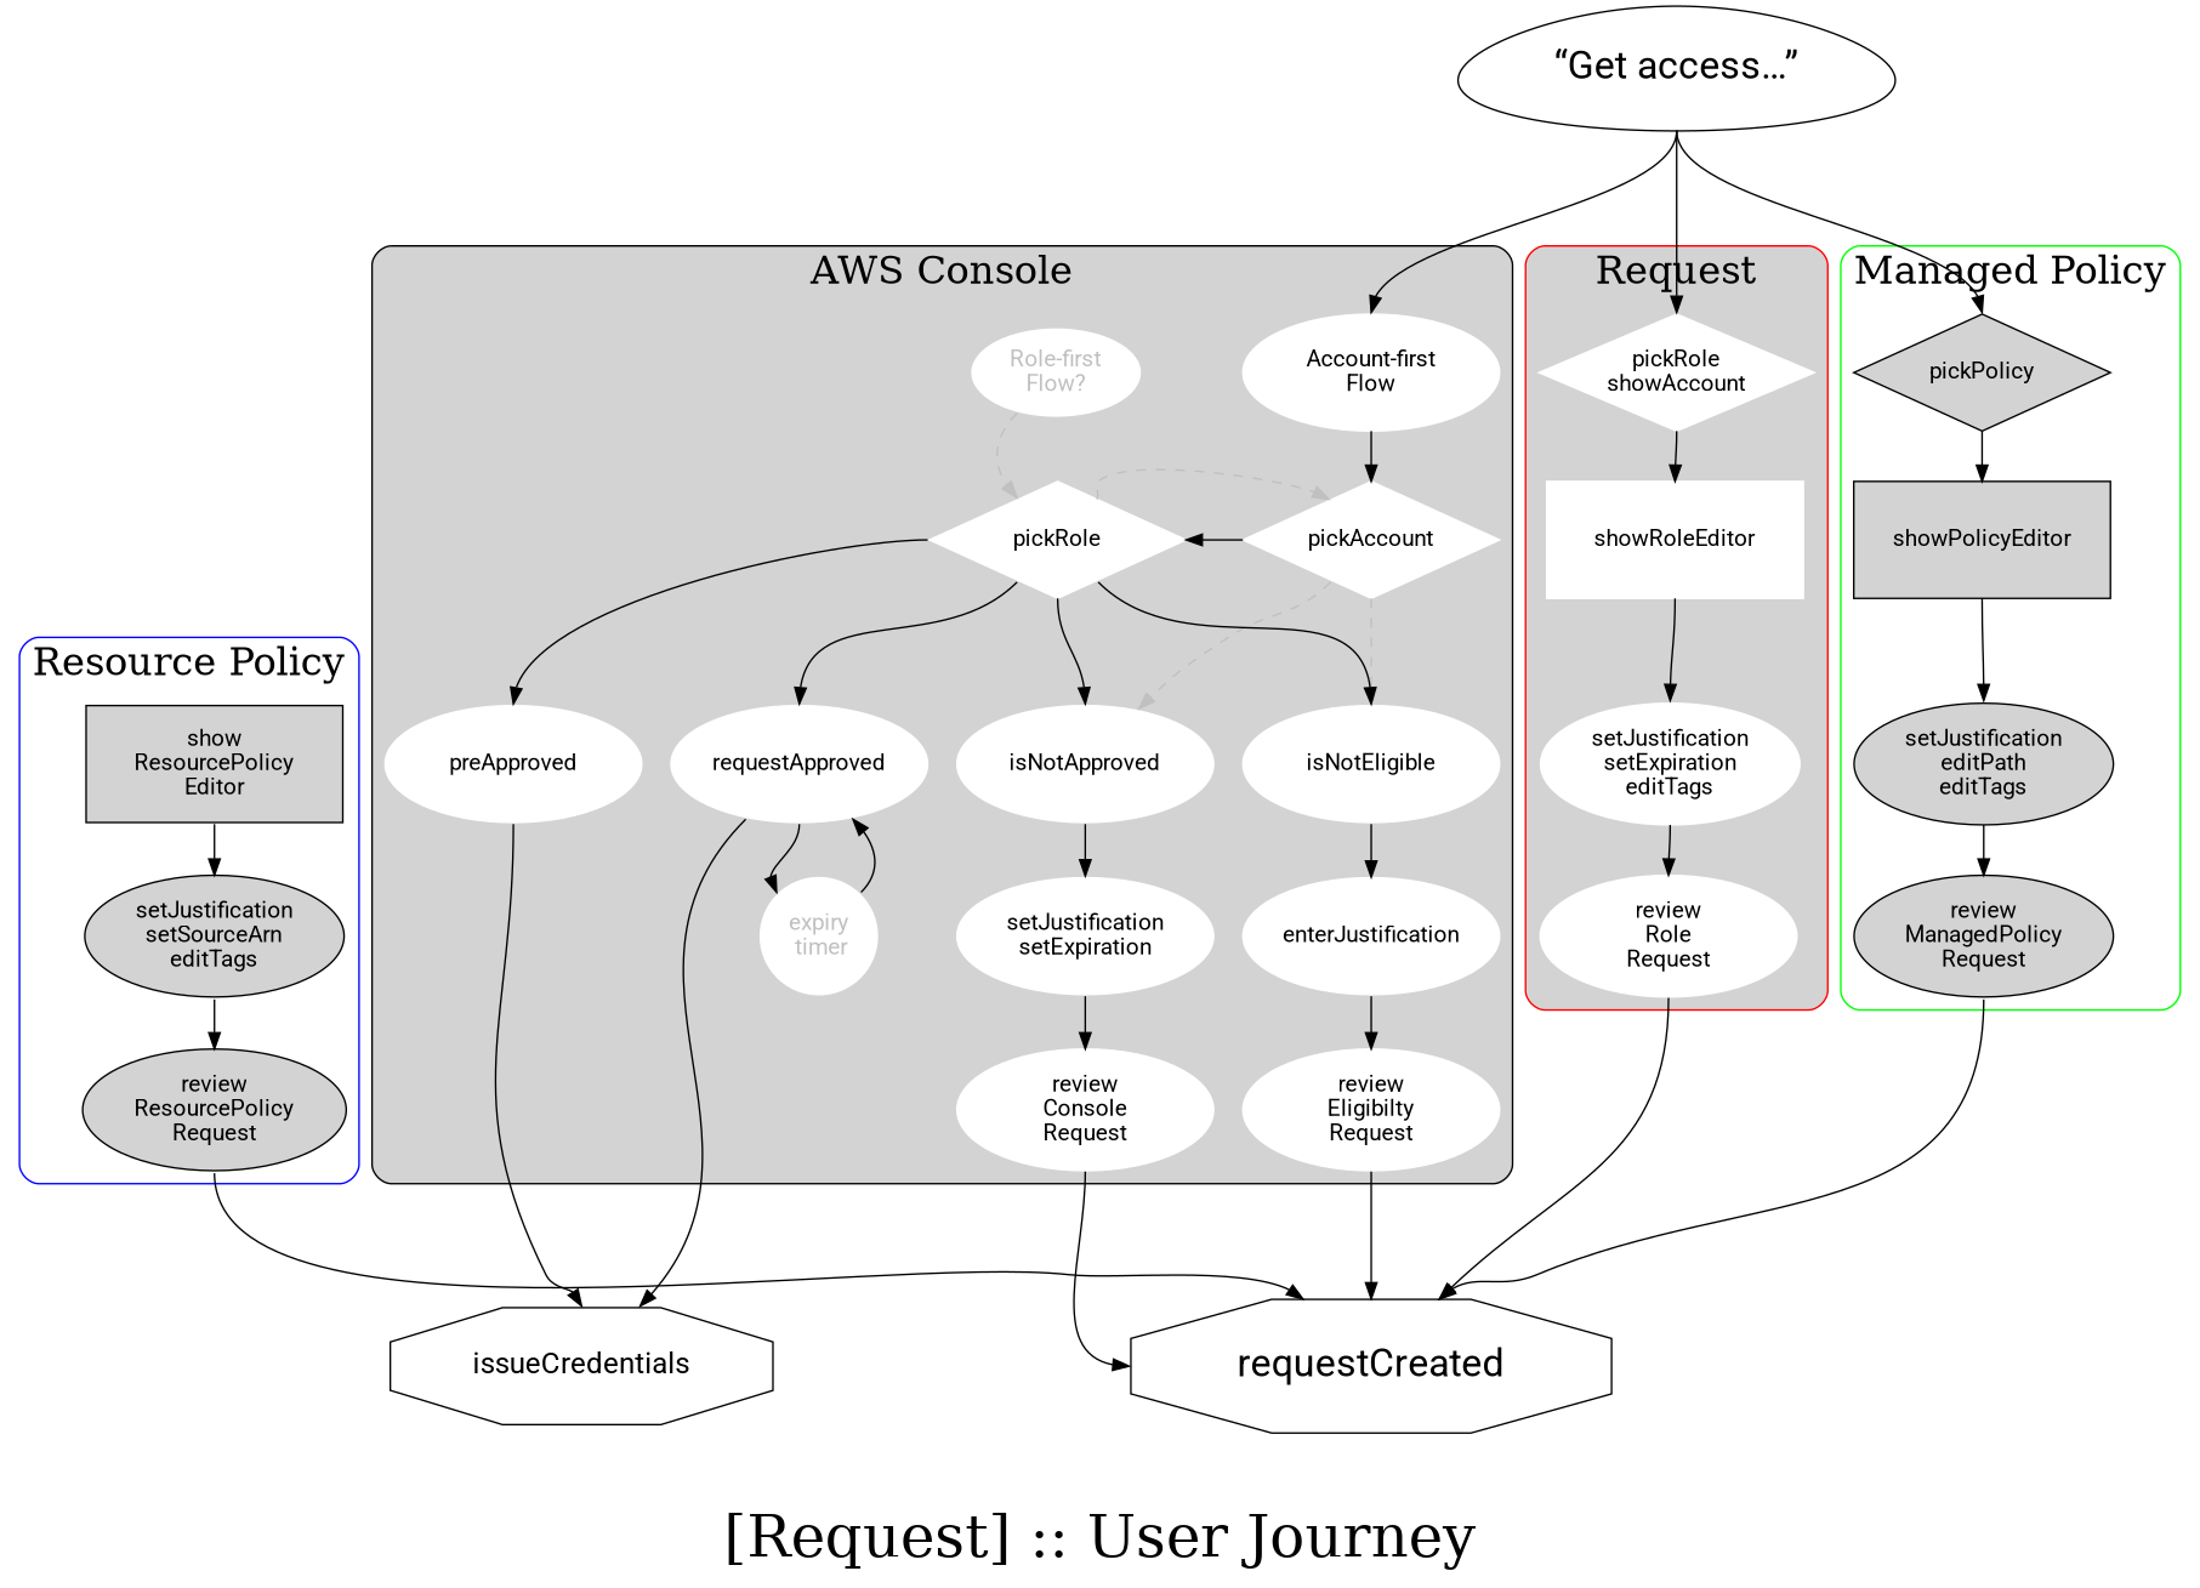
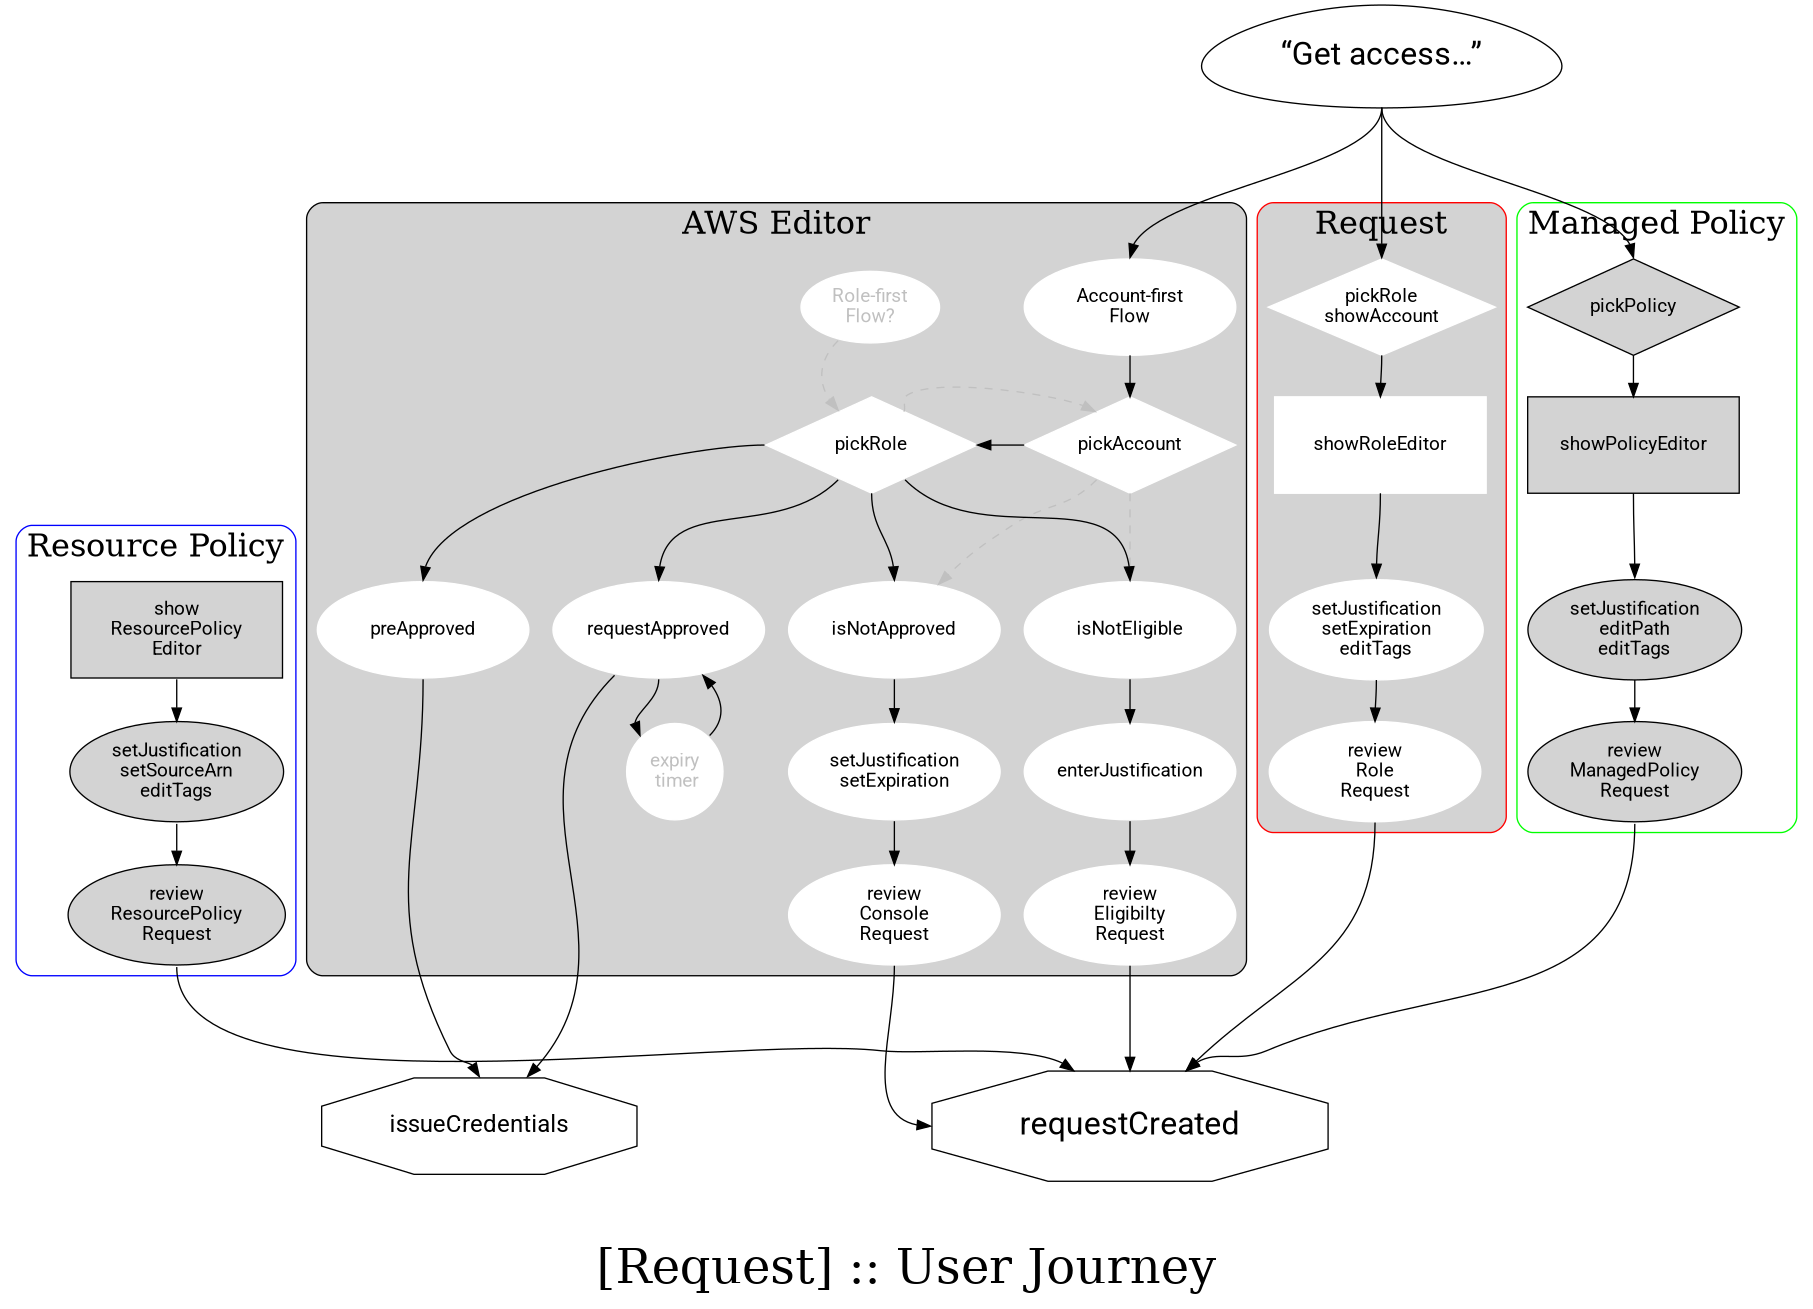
  digraph {
    compound=true
    fontsize=36
    label="\n[Request] :: User Journey"
    rankdir=TB
    ranksep=0.4
    node [fontname=Roboto color=white style=filled]
    edge [headport=n tailport=s]
    n1 [fontsize=24 height=1 label=requestCreated margin=.2 shape=octagon width=2.2 color="" style=""]
    n2 [fontsize=18 height=1 label=issueCredentials margin=.2 shape=octagon width=2.2 color="" style=""]
    pickAccount [height=1 shape=diamond width=2.2]
    pickRole [height=1 shape=diamond width=2.2]
    isNotApproved [height=1 width=2.2]
    isNotEligible [height=1 width=2.2]
    preApproved [height=1 width=2.2]
    n8 [height=1 label=requestApproved width=2.2]
    n9 [height=1 label="Account-first\nFlow" width=2.2]
    n10 [height=1 label="setJustification\nsetExpiration" width=2.2]
    n11 [height=1 label="review\nConsole\nRequest" width=2.2]
    n12 [fontcolor=grey height=1 label="expiry\n timer" shape=circle width=1]
    n13 [fontcolor=grey height=0.5 label="Role-first\nFlow?" width=1]
    enterJustification [height=1 width=2.2]
    n15 [height=1 label="review\nEligibilty\nRequest" width=2.2]
    n16 [height=1 label=pickPolicy shape=diamond width=2.2 color=""]
    showPolicyEditor [height=1 shape=box width=2.2 color=""]
    n18 [height=1 label="setJustification\neditPath\neditTags" width=2.2 color=""]
    n19 [height=1 label="review\nManagedPolicy\nRequest" width=2.2 color=""]
    n20 [fillcolor=lightgrey height=1 label="show\nResourcePolicy\nEditor" shape=box width=2.2 color=""]
    n21 [fillcolor=lightgrey height=1 label="setJustification\nsetSourceArn\neditTags" width=2.2 color=""]
    n22 [fillcolor=lightgrey height=1 label="review\nResourcePolicy\nRequest" width=2.2 color=""]
    n23 [height=1 label="pickRole\nshowAccount" shape=diamond width=2.2]
    showRoleEditor [height=1 shape=box width=2.2]
    n25 [height=1 label="setJustification\nsetExpiration\neditTags" width=2.2]
    n26 [height=1 label="review\nRole\nRequest" width=2.2]
    n27 [fontsize=24 height=1 label="“Get access…”" margin=.2 shape=egg width=2.2 color="" style=""]
    subgraph sub_1 {
      rank=same
      n1
      n2
    }
    subgraph cluster_2 {
      color=black
      fillcolor=lightgrey
      fontsize=24
-     label="AWS Console"
+     label="AWS Editor"
      style="filled, rounded"
      isNotApproved
      isNotEligible
      preApproved
      n8
      n9
      n10
      n11
      n12
      n13
      enterJustification
      n15
      subgraph sub_3 {
        color=black
        fillcolor=lightgrey
        fontsize=24
        label="AWS Console"
        rank=same
        style="filled, rounded"
        pickAccount
        pickRole
      }
    }
    subgraph cluster_4 {
      color=green
      fontsize=24
      label="Managed Policy"
      style=rounded
      n16
      showPolicyEditor
      n18
      n19
    }
    subgraph cluster_5 {
      color=blue
      fillcolor=lightgrey
      fontsize=24
      label="Resource Policy"
      style=rounded
      n20
      n21
      n22
    }
    subgraph cluster_6 {
      color=red
      fillcolor=lightgrey
      fontsize=24
      label=Request
      style="filled, rounded"
      n23
      showRoleEditor
      n25
      n26
    }
    pickAccount -> pickRole [headport=e tailport=w]
    pickAccount -> isNotApproved [color=grey headport=ne style=dashed tailport=sw]
    pickAccount -> isNotEligible [color=grey style=dashed]
    pickRole -> pickAccount [color=grey headport=nw style=dashed tailport=ne]
    pickRole -> isNotApproved
    pickRole -> isNotEligible [tailport=se]
    pickRole -> preApproved [tailport=w]
    pickRole -> n8 [tailport=sw]
    isNotApproved -> n10
    isNotEligible -> enterJustification [headport=W]
    preApproved -> n2
    n8 -> n2 [headport=ne tailport=sw]
    n8 -> n12 [headport=nw]
    n9 -> pickAccount
    n10 -> n11
    n11 -> n1 [headport=w label="\n\n\n"]
    n12 -> n8 [headport=se tailport=ne]
    n13 -> pickRole [color=grey headport=nw style=dashed tailport=sw]
    enterJustification -> n15 [headport=W]
    n15 -> n1 [headport=W]
    n16 -> showPolicyEditor
    showPolicyEditor -> n18
    n18 -> n19
    n19 -> n1 [headport=ne label="\n\n\n"]
    n20 -> n21
    n21 -> n22
    n22 -> n1 [headport=nw label="\n\n\n"]
    n23 -> showRoleEditor
    showRoleEditor -> n25
    n25 -> n26
    n26 -> n1 [headport=ne label="\n\n\n"]
    n27 -> n9 [label="\n\n\n"]
    n27 -> n16 [label="\n\n\n"]
    n27 -> n23 [label="\n\n\n"]
  }
